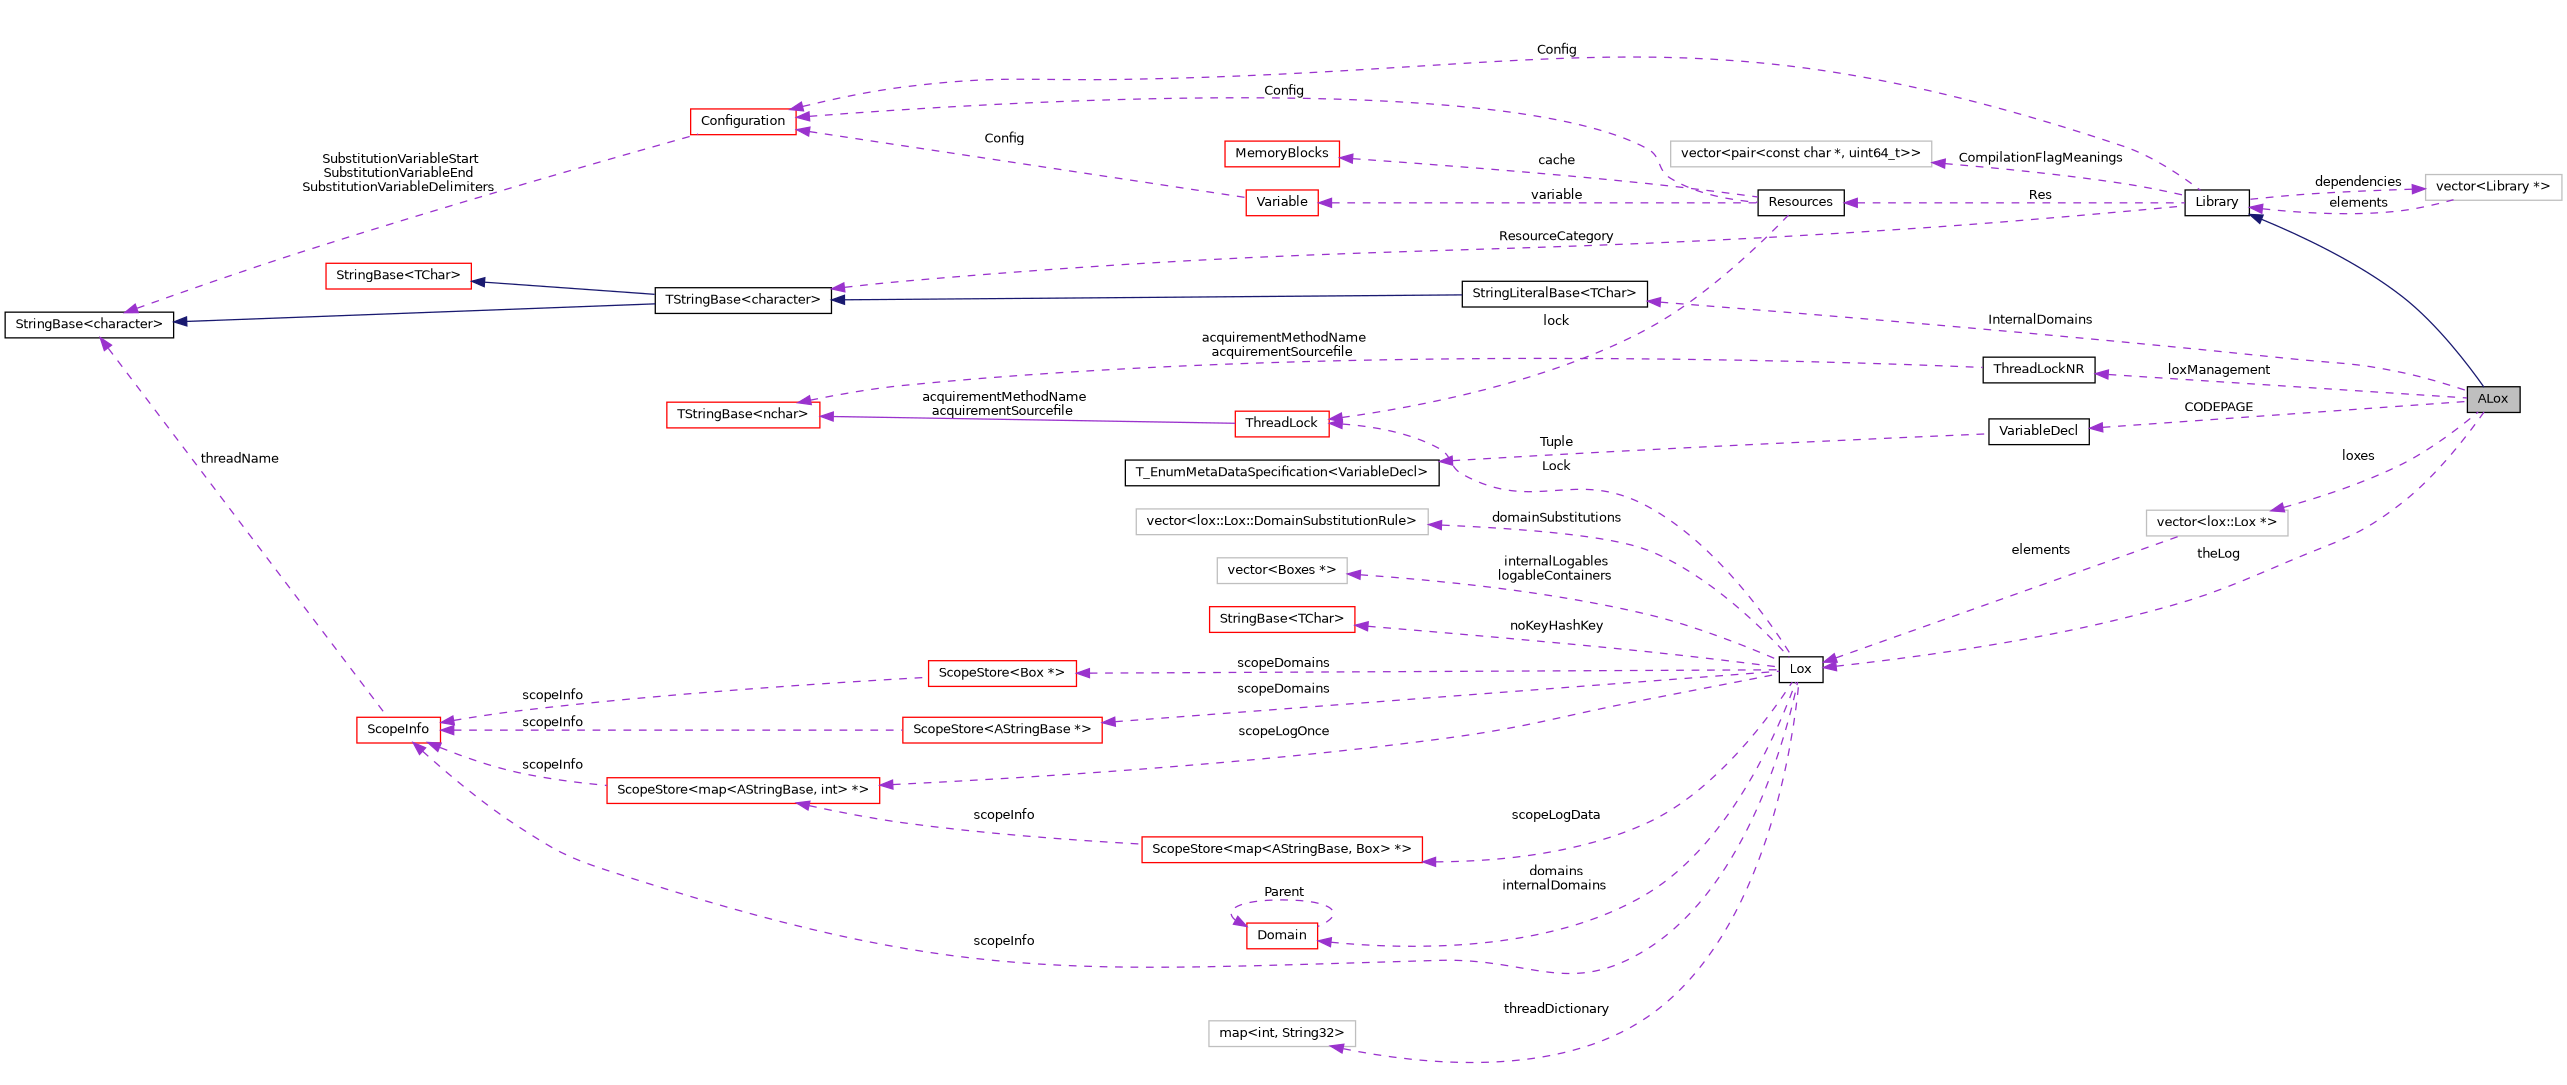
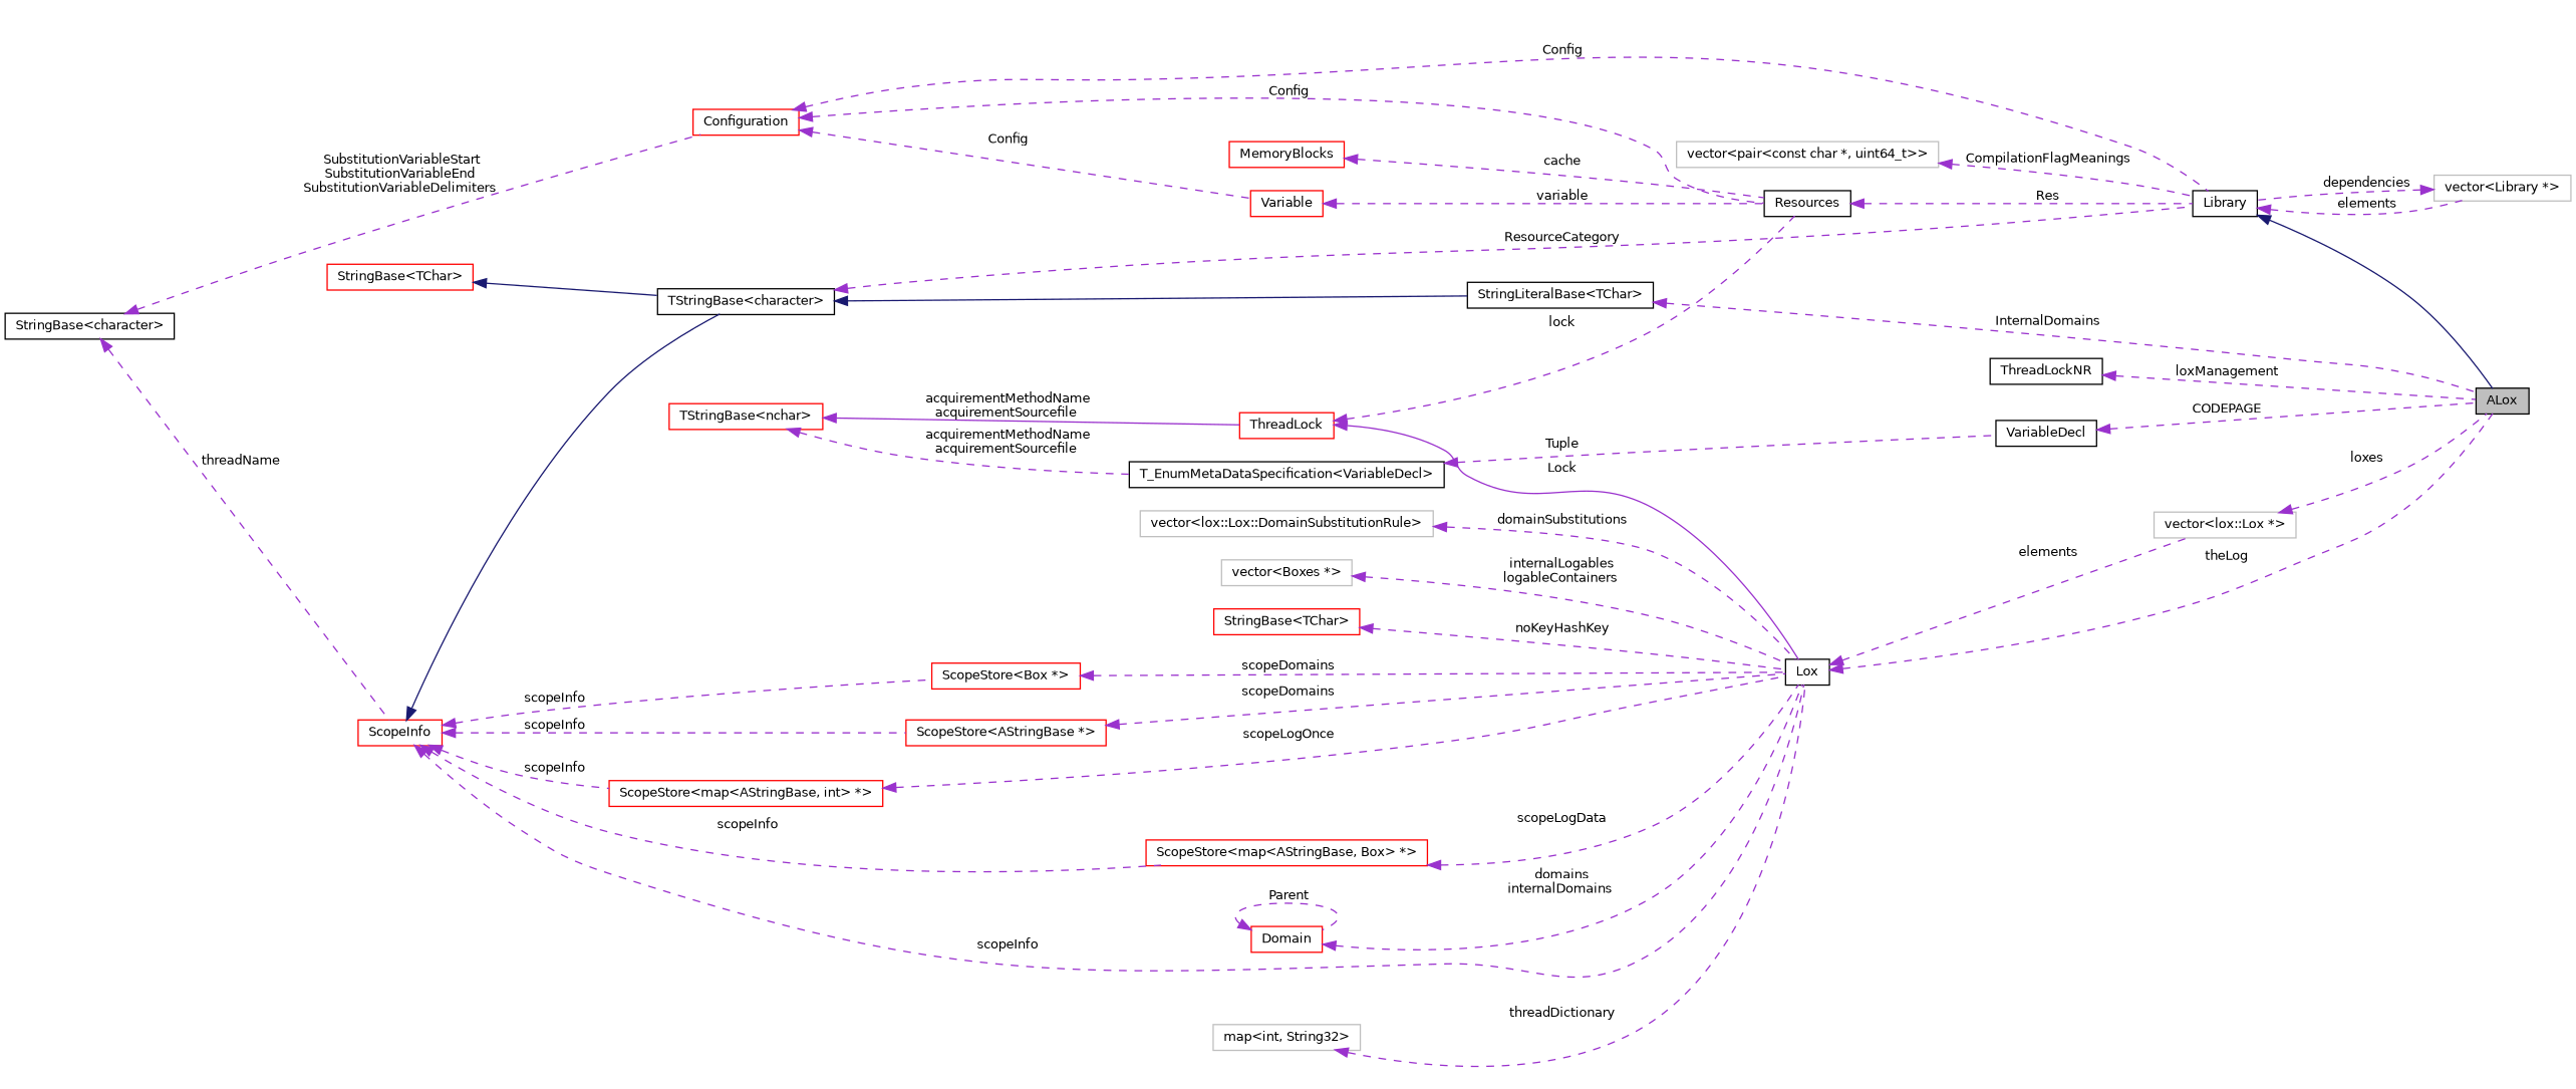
  digraph {
    rankdir=LR
    node [color=red fillcolor=white fontname=Helvetica fontsize=10 shape=record style=filled]
    edge [color=darkorchid3 dir=back fontname=Helvetica fontsize=10 labelfontname=Helvetica labelfontsize=10 style=dashed]
    n1 [color=black fillcolor=grey75 fontcolor=black height=0.2 label=ALox width=0.4]
    n2 [color=grey75 height=0.2 label="vector\<Library *\>" width=0.4]
    n3 [color=black height=0.2 label=Library width=0.4]
    n4 [color=grey75 height=0.2 label="vector\<pair\<const char *, uint64_t\>\>" width=0.4]
    n5 [color=grey75 height=0.2 label="vector\<lox::Lox *\>" width=0.4]
    n6 [height=0.2 label="ScopeStore\<map\<AStringBase, Box\> *\>" width=0.4]
    n7 [color=black height=0.2 label=Lox width=0.4]
    n8 [height=0.2 label="ScopeStore\<map\<AStringBase, int\> *\>" width=0.4]
    n9 [height=0.2 label="ScopeStore\<Box *\>" width=0.4]
    n10 [height=0.2 label="ScopeStore\<AStringBase *\>" width=0.4]
    n11 [color=grey75 height=0.2 label="map\<int, String32\>" width=0.4]
    n12 [color=grey75 height=0.2 label="vector\<lox::Lox::DomainSubstitutionRule\>" width=0.4]
    n13 [color=grey75 height=0.2 label="vector\<Boxes *\>" width=0.4]
    n14 [color=black height=0.2 label="TStringBase\<character\>" width=0.4]
    n15 [color=black height=0.2 label="StringLiteralBase\<TChar\>" width=0.4]
    n16 [color=black height=0.2 label="StringBase\<character\>" width=0.4]
    n17 [height=0.2 label=Configuration width=0.4]
    n18 [height=0.2 label=ScopeInfo width=0.4]
    n19 [color=black height=0.2 label=Resources width=0.4]
    n20 [height=0.2 label=Variable width=0.4]
    n21 [height=0.2 label="TStringBase\<nchar\>" width=0.4]
    n22 [height=0.2 label=ThreadLock width=0.4]
    n23 [color=black height=0.2 label=ThreadLockNR width=0.4]
    n24 [height=0.2 label="StringBase\<TChar\>" width=0.4]
    n25 [height=0.2 label="StringBase\<TChar\>" width=0.4]
    n26 [color=black height=0.2 label="T_EnumMetaDataSpecification\<VariableDecl\>" width=0.4]
    n27 [color=black height=0.2 label=VariableDecl width=0.4]
    n28 [height=0.2 label=MemoryBlocks width=0.4]
    n29 [height=0.2 label=Domain width=0.4]
    n2 -> n3 [label=" dependencies"]
    n3 -> n1 [color=midnightblue style=solid]
    n3 -> n2 [label=" elements"]
    n4 -> n3 [label=" CompilationFlagMeanings"]
    n5 -> n1 [label=" loxes"]
    n6 -> n7 [label=" scopeLogData"]
    n7 -> n1 [label=" theLog"]
    n7 -> n5 [label=" elements"]
    n8 -> n7 [label=" scopeLogOnce"]
    n9 -> n7 [label=" scopeDomains"]
    n10 -> n7 [label=" scopeDomains"]
    n11 -> n7 [label=" threadDictionary"]
    n12 -> n7 [label=" domainSubstitutions"]
    n13 -> n7 [label=" internalLogables\nlogableContainers"]
    n14 -> n3 [label=" ResourceCategory"]
    n14 -> n15 [color=midnightblue style=solid]
    n15 -> n1 [label=" InternalDomains"]
-   n16 -> n14 [color=midnightblue style=solid]
+   n18 -> n14 [color=midnightblue style=solid]
    n16 -> n17 [label=" SubstitutionVariableStart\nSubstitutionVariableEnd\nSubstitutionVariableDelimiters"]
    n16 -> n18 [label=" threadName"]
    n17 -> n3 [label=" Config"]
    n17 -> n19 [label=" Config"]
    n17 -> n20 [label=" Config"]
-   n8 -> n6 [label=" scopeInfo"]
+   n18 -> n6 [label=" scopeInfo"]
    n18 -> n7 [label=" scopeInfo"]
    n18 -> n8 [label=" scopeInfo"]
    n18 -> n9 [label=" scopeInfo"]
    n18 -> n10 [label=" scopeInfo"]
    n19 -> n3 [label=" Res"]
    n20 -> n19 [label=" variable"]
    n21 -> n22 [label=" acquirementMethodName\nacquirementSourcefile" style=solid]
-   n21 -> n23 [label=" acquirementMethodName\nacquirementSourcefile"]
-   n22 -> n7 [label=" Lock"]
+   n21 -> n26 [label=" acquirementMethodName\nacquirementSourcefile"]
+   n22 -> n7 [label=" Lock" style=solid]
    n22 -> n19 [label=" lock"]
    n23 -> n1 [label=" loxManagement"]
    n24 -> n14 [color=midnightblue style=solid]
    n25 -> n7 [label=" noKeyHashKey"]
    n26 -> n27 [label=" Tuple"]
    n27 -> n1 [label=" CODEPAGE"]
    n28 -> n19 [label=" cache"]
    n29 -> n7 [label=" domains\ninternalDomains"]
    n29 -> n29 [label=" Parent"]
  }
